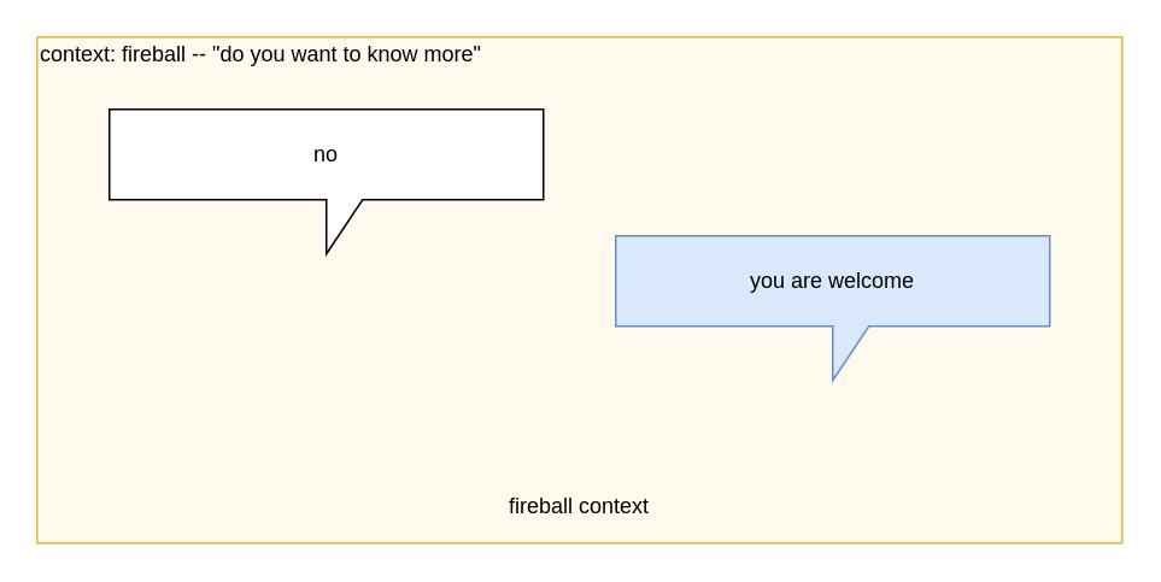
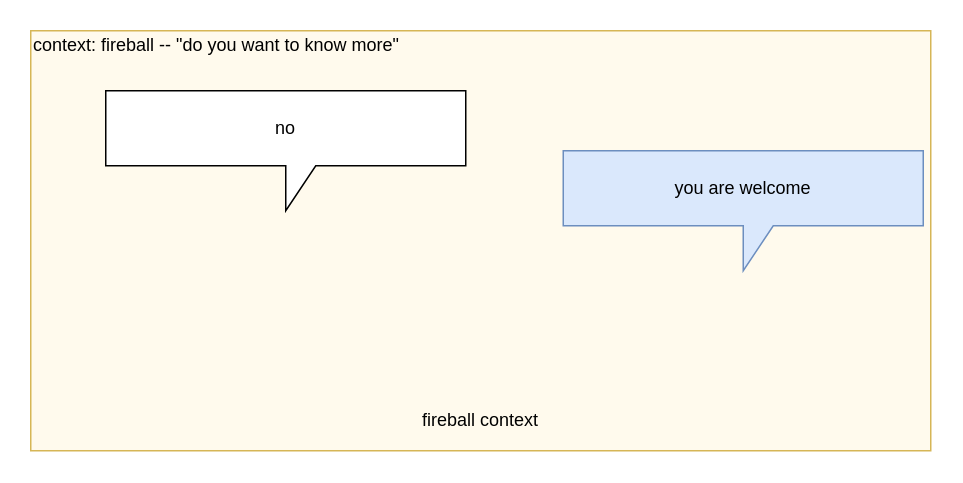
  <mxCell id="0" />
  <mxCell id="1" parent="0" />
  <mxCell id="2" value="" style="rounded=0;whiteSpace=wrap;html=1;strokeColor=#d6b656;fillColor=#FFFAED;" parent="1" vertex="1"><mxGeometry x="20" y="20" width="600" height="280" as="geometry" /></mxCell>
- <mxCell id="3" value="no" style="shape=callout;whiteSpace=wrap;html=1;perimeter=calloutPerimeter;" parent="1" vertex="1"><mxGeometry x="60" y="60" width="240" height="80" as="geometry" /></mxCell>
- <mxCell id="4" value="&lt;span&gt;you are welcome&lt;br&gt;&lt;/span&gt;" style="shape=callout;whiteSpace=wrap;html=1;perimeter=calloutPerimeter;fillColor=#dae8fc;strokeColor=#6c8ebf;" parent="1" vertex="1"><mxGeometry x="340" y="130" width="240" height="80" as="geometry" /></mxCell>
+ <mxCell id="3" value="no" style="shape=callout;whiteSpace=wrap;html=1;perimeter=calloutPerimeter;" parent="1" vertex="1"><mxGeometry x="70" y="60" width="240" height="80" as="geometry" /></mxCell>
+ <mxCell id="4" value="&lt;span&gt;you are welcome&lt;br&gt;&lt;/span&gt;" style="shape=callout;whiteSpace=wrap;html=1;perimeter=calloutPerimeter;fillColor=#dae8fc;strokeColor=#6c8ebf;" parent="1" vertex="1"><mxGeometry x="375" y="100" width="240" height="80" as="geometry" /></mxCell>
  <mxCell id="5" value="context: fireball -- &quot;do you want to know more&quot;" style="text;html=1;strokeColor=none;fillColor=none;align=left;verticalAlign=middle;whiteSpace=wrap;rounded=0;" parent="1" vertex="1"><mxGeometry x="20" y="20" width="260" height="20" as="geometry" /></mxCell>
  <mxCell id="6" value="fireball context" style="text;html=1;strokeColor=none;fillColor=none;align=center;verticalAlign=middle;whiteSpace=wrap;rounded=0;" vertex="1" parent="1"><mxGeometry x="190" y="270" width="260" height="20" as="geometry" /></mxCell>
